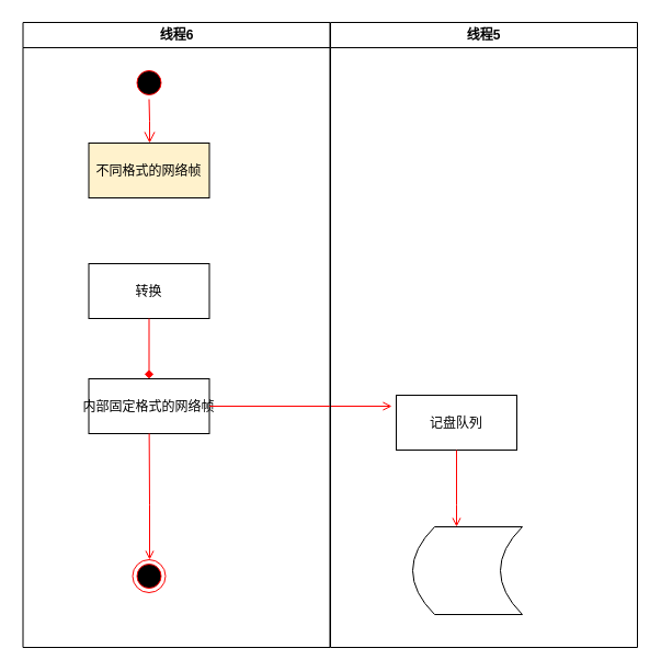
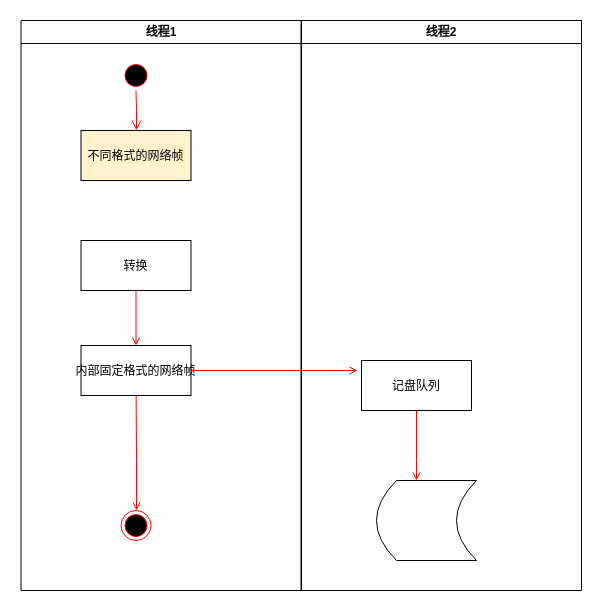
  <mxCell id="0" />
  <mxCell id="1" parent="0" />
- <mxCell id="2" value="线程6" style="swimlane;whiteSpace=wrap" parent="1" vertex="1"><mxGeometry x="20.5" y="20" width="280" height="570" as="geometry" /></mxCell>
+ <mxCell id="2" value="线程1" style="swimlane;whiteSpace=wrap" parent="1" vertex="1"><mxGeometry x="20.5" y="20" width="280" height="570" as="geometry" /></mxCell>
  <mxCell id="3" value="" style="ellipse;shape=startState;fillColor=#000000;strokeColor=#ff0000;" parent="2" vertex="1"><mxGeometry x="100" y="40" width="30" height="30" as="geometry" /></mxCell>
  <mxCell id="4" value="" style="edgeStyle=elbowEdgeStyle;elbow=horizontal;verticalAlign=bottom;endArrow=open;endSize=8;strokeColor=#FF0000;endFill=1;rounded=0" parent="2" source="3" target="5" edge="1"><mxGeometry x="100" y="40" as="geometry"><mxPoint x="115" y="110" as="targetPoint" /></mxGeometry></mxCell>
  <mxCell id="5" value="不同格式的网络帧" style="fillColor=#fff2cc;" parent="2" vertex="1"><mxGeometry x="60" y="110" width="110" height="50" as="geometry" /></mxCell>
  <mxCell id="6" value="转换" style="" parent="2" vertex="1"><mxGeometry x="60" y="220" width="110" height="50" as="geometry" /></mxCell>
  <mxCell id="7" value="内部固定格式的网络帧" style="" parent="2" vertex="1"><mxGeometry x="60" y="325" width="110" height="50" as="geometry" /></mxCell>
- <mxCell id="8" value="" style="endArrow=diamond;strokeColor=#FF0000;endFill=1;rounded=0;" parent="2" source="6" target="7" edge="1"><mxGeometry relative="1" as="geometry" /></mxCell>
+ <mxCell id="8" value="" style="endArrow=open;strokeColor=#FF0000;endFill=1;rounded=0" parent="2" source="6" target="7" edge="1"><mxGeometry relative="1" as="geometry" /></mxCell>
  <mxCell id="9" value="" style="ellipse;shape=endState;fillColor=#000000;strokeColor=#ff0000" parent="2" vertex="1"><mxGeometry x="100" y="490" width="30" height="30" as="geometry" /></mxCell>
  <mxCell id="10" value="" style="endArrow=open;strokeColor=#FF0000;endFill=1;rounded=0;" edge="1" parent="2"><mxGeometry relative="1" as="geometry"><mxPoint x="170" y="350" as="sourcePoint" /><mxPoint x="336.5" y="350" as="targetPoint" /><Array as="points" /></mxGeometry></mxCell>
  <mxCell id="11" value="" style="endArrow=open;strokeColor=#FF0000;endFill=1;rounded=0" parent="1" source="7" edge="1"><mxGeometry relative="1" as="geometry"><mxPoint x="136" y="510" as="targetPoint" /><Array as="points"><mxPoint x="136" y="460" /></Array></mxGeometry></mxCell>
- <mxCell id="12" value="线程5" style="swimlane;whiteSpace=wrap" vertex="1" parent="1"><mxGeometry x="301" y="20" width="280" height="570" as="geometry" /></mxCell>
+ <mxCell id="12" value="线程2" style="swimlane;whiteSpace=wrap" vertex="1" parent="1"><mxGeometry x="301" y="20" width="280" height="570" as="geometry" /></mxCell>
  <mxCell id="13" value="记盘队列" style="" vertex="1" parent="12"><mxGeometry x="60" y="340" width="110" height="50" as="geometry" /></mxCell>
  <mxCell id="14" value="" style="shape=dataStorage;whiteSpace=wrap;html=1;fixedSize=1;" vertex="1" parent="12"><mxGeometry x="75" y="460" width="100" height="80" as="geometry" /></mxCell>
  <mxCell id="15" value="" style="endArrow=open;strokeColor=#FF0000;endFill=1;rounded=0" edge="1" source="13" parent="1"><mxGeometry relative="1" as="geometry"><mxPoint x="416" y="480" as="targetPoint" /><Array as="points"><mxPoint x="416" y="460" /></Array></mxGeometry></mxCell>
